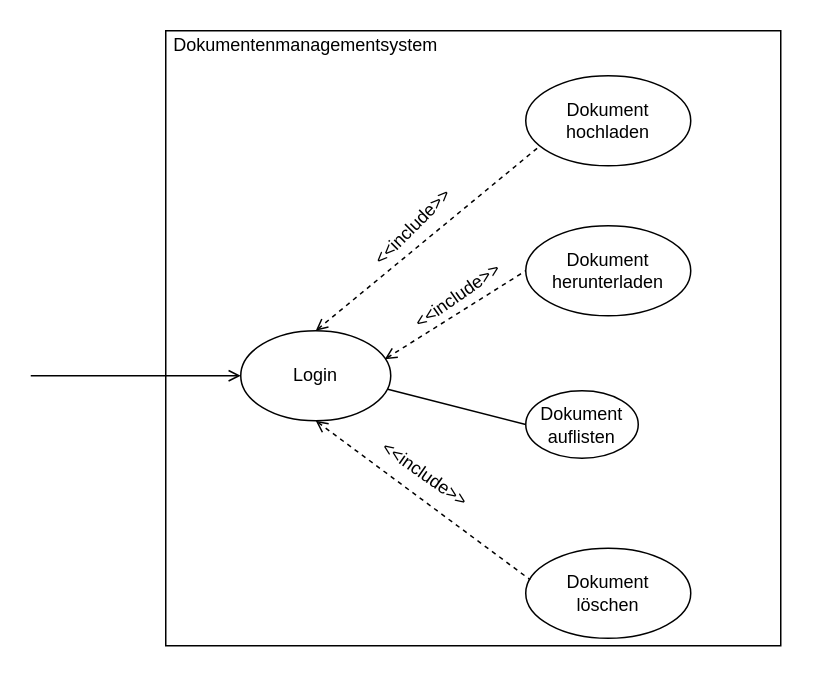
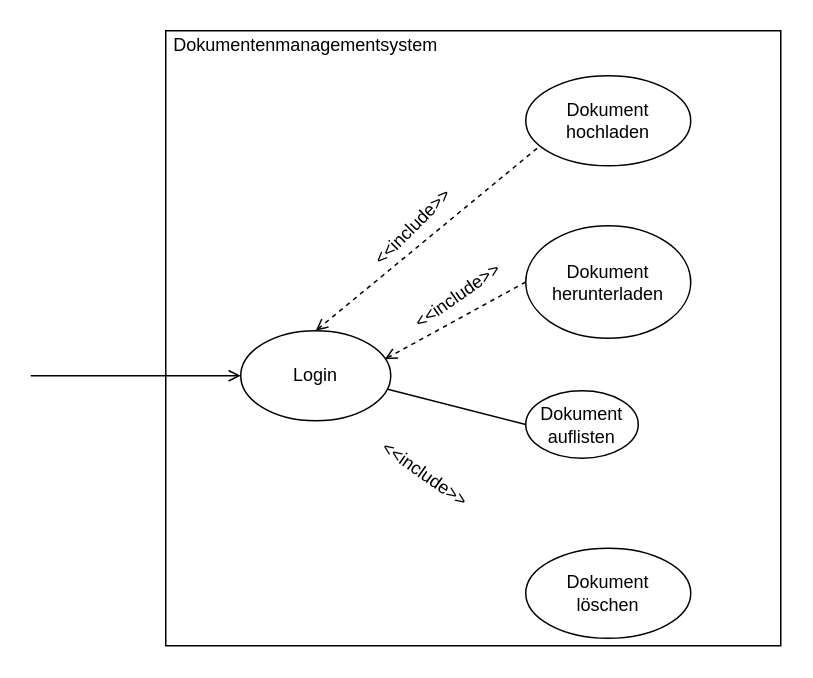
  <mxCell id="0" />
  <mxCell id="1" parent="0" />
  <mxCell id="2" value="" style="whiteSpace=wrap;html=1;aspect=fixed;" vertex="1" parent="1"><mxGeometry x="110" y="20" width="410" height="410" as="geometry" /></mxCell>
  <mxCell id="3" value="" style="endArrow=open;html=1;endFill=0;entryX=0;entryY=0.5;entryDx=0;entryDy=0;" edge="1" parent="1" target="4"><mxGeometry width="50" height="50" relative="1" as="geometry"><mxPoint x="20" y="250" as="sourcePoint" /><mxPoint x="140" y="250" as="targetPoint" /></mxGeometry></mxCell>
  <mxCell id="4" value="Login" style="ellipse;whiteSpace=wrap;html=1;" vertex="1" parent="1"><mxGeometry x="160" y="220" width="100" height="60" as="geometry" /></mxCell>
  <mxCell id="5" value="" style="endArrow=none;html=1;strokeColor=#000000;rounded=0;endFill=0;dashed=1;startArrow=open;startFill=0;exitX=0.5;exitY=0;exitDx=0;exitDy=0;entryX=0.073;entryY=0.8;entryDx=0;entryDy=0;entryPerimeter=0;" edge="1" parent="1" source="4" target="6"><mxGeometry width="50" height="50" relative="1" as="geometry"><mxPoint x="220" y="200" as="sourcePoint" /><mxPoint x="334" y="100" as="targetPoint" /><Array as="points" /></mxGeometry></mxCell>
  <mxCell id="6" value="Dokument hochladen" style="ellipse;whiteSpace=wrap;html=1;" vertex="1" parent="1"><mxGeometry x="350" y="50" width="110" height="60" as="geometry" /></mxCell>
- <mxCell id="7" value="Dokument herunterladen" style="ellipse;whiteSpace=wrap;html=1;" vertex="1" parent="1"><mxGeometry x="350" y="150" width="110" height="60" as="geometry" /></mxCell>
+ <mxCell id="7" value="Dokument herunterladen" style="ellipse;whiteSpace=wrap;html=1;" vertex="1" parent="1"><mxGeometry x="350" y="150" width="110" height="75" as="geometry" /></mxCell>
  <mxCell id="8" value="Dokument &lt;br&gt;auflisten" style="ellipse;whiteSpace=wrap;html=1;" vertex="1" parent="1"><mxGeometry x="350" y="260" width="75" height="45" as="geometry" /></mxCell>
  <mxCell id="9" value="Dokument &lt;br&gt;löschen" style="ellipse;whiteSpace=wrap;html=1;" vertex="1" parent="1"><mxGeometry x="350" y="365" width="110" height="60" as="geometry" /></mxCell>
  <mxCell id="10" value="" style="endArrow=none;html=1;strokeColor=#000000;rounded=0;endFill=0;dashed=1;startArrow=open;startFill=0;exitX=0.96;exitY=0.317;exitDx=0;exitDy=0;exitPerimeter=0;entryX=0;entryY=0.5;entryDx=0;entryDy=0;" edge="1" parent="1" source="4" target="7"><mxGeometry width="50" height="50" relative="1" as="geometry"><mxPoint x="270" y="230" as="sourcePoint" /><mxPoint x="340" y="190" as="targetPoint" /><Array as="points" /></mxGeometry></mxCell>
- <mxCell id="11" value="" style="endArrow=none;html=1;strokeColor=#000000;rounded=0;endFill=0;dashed=1;startArrow=open;startFill=0;exitX=0.5;exitY=1;exitDx=0;exitDy=0;entryX=0.027;entryY=0.35;entryDx=0;entryDy=0;entryPerimeter=0;" edge="1" parent="1" source="4" target="9"><mxGeometry width="50" height="50" relative="1" as="geometry"><mxPoint x="220" y="290" as="sourcePoint" /><mxPoint x="340" y="370" as="targetPoint" /><Array as="points" /></mxGeometry></mxCell>
  <mxCell id="12" value="" style="endArrow=none;html=1;strokeColor=#000000;rounded=0;endFill=0;startArrow=none;startFill=0;exitX=0.98;exitY=0.65;exitDx=0;exitDy=0;exitPerimeter=0;entryX=0;entryY=0.5;entryDx=0;entryDy=0;" edge="1" parent="1" source="4" target="8"><mxGeometry width="50" height="50" relative="1" as="geometry"><mxPoint x="270" y="260" as="sourcePoint" /><mxPoint x="340" y="280" as="targetPoint" /><Array as="points" /></mxGeometry></mxCell>
  <mxCell id="13" value="Dokumentenmanagementsystem" style="text;html=1;strokeColor=none;fillColor=none;align=center;verticalAlign=middle;whiteSpace=wrap;rounded=0;" vertex="1" parent="1"><mxGeometry x="110" y="20" width="187" height="20" as="geometry" /></mxCell>
  <mxCell id="14" value="&amp;lt;&amp;lt;include&amp;gt;&amp;gt;" style="text;html=1;strokeColor=none;fillColor=none;align=center;verticalAlign=middle;whiteSpace=wrap;rounded=0;rotation=-45;" vertex="1" parent="1"><mxGeometry x="255" y="141" width="40" height="20" as="geometry" /></mxCell>
  <mxCell id="15" value="&amp;lt;&amp;lt;include&amp;gt;&amp;gt;" style="text;html=1;strokeColor=none;fillColor=none;align=center;verticalAlign=middle;whiteSpace=wrap;rounded=0;rotation=-35;" vertex="1" parent="1"><mxGeometry x="285" y="187" width="40" height="20" as="geometry" /></mxCell>
  <mxCell id="16" value="&amp;lt;&amp;lt;include&amp;gt;&amp;gt;" style="text;html=1;strokeColor=none;fillColor=none;align=center;verticalAlign=middle;whiteSpace=wrap;rounded=0;rotation=35;" vertex="1" parent="1"><mxGeometry x="263" y="306" width="40" height="20" as="geometry" /></mxCell>
